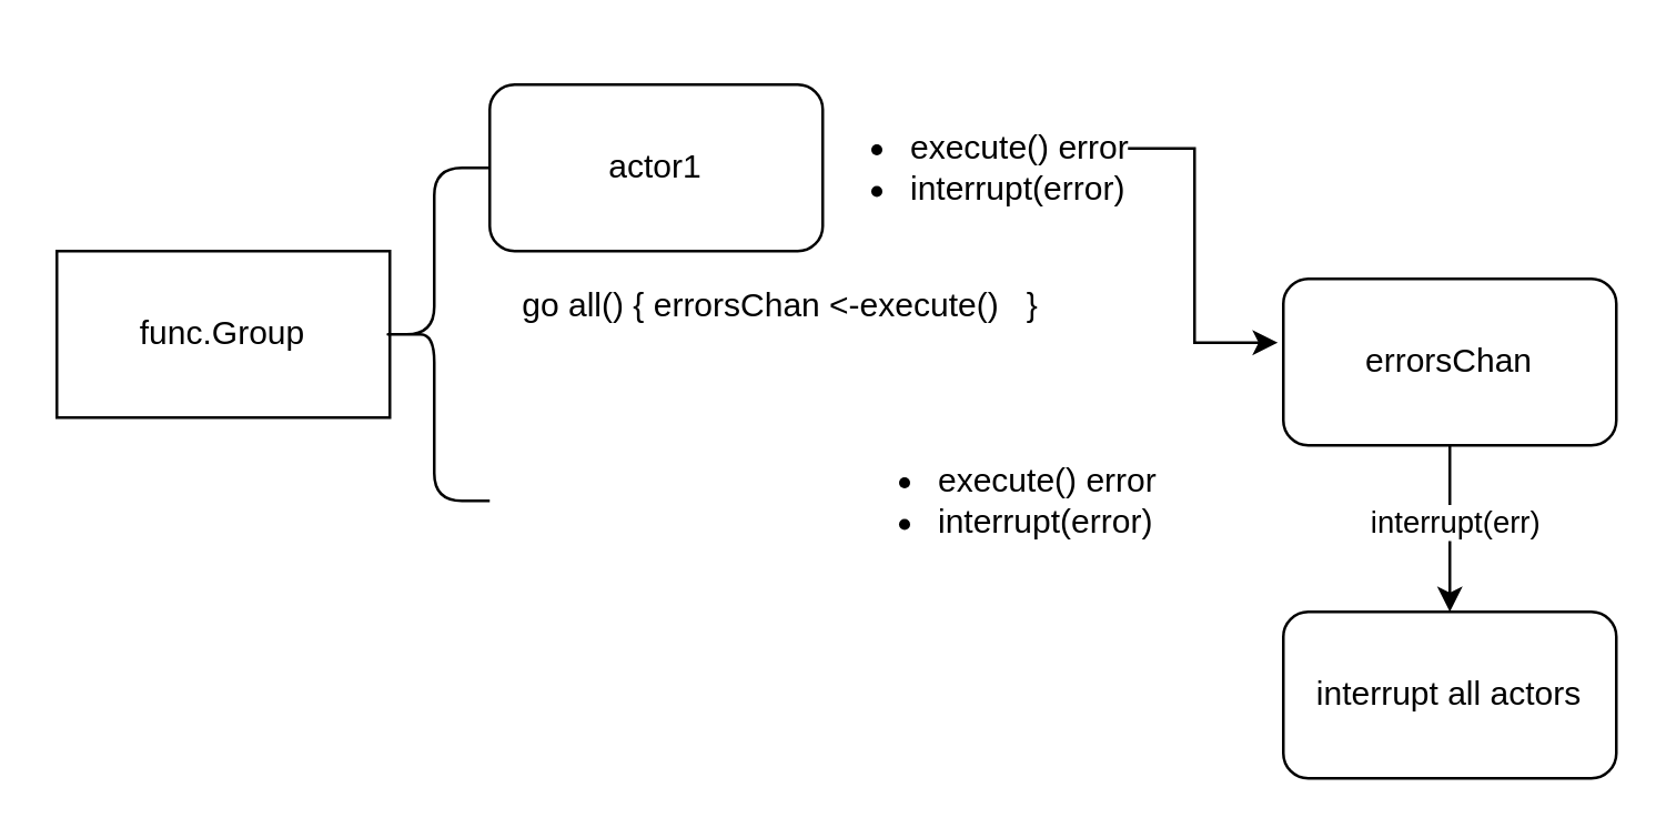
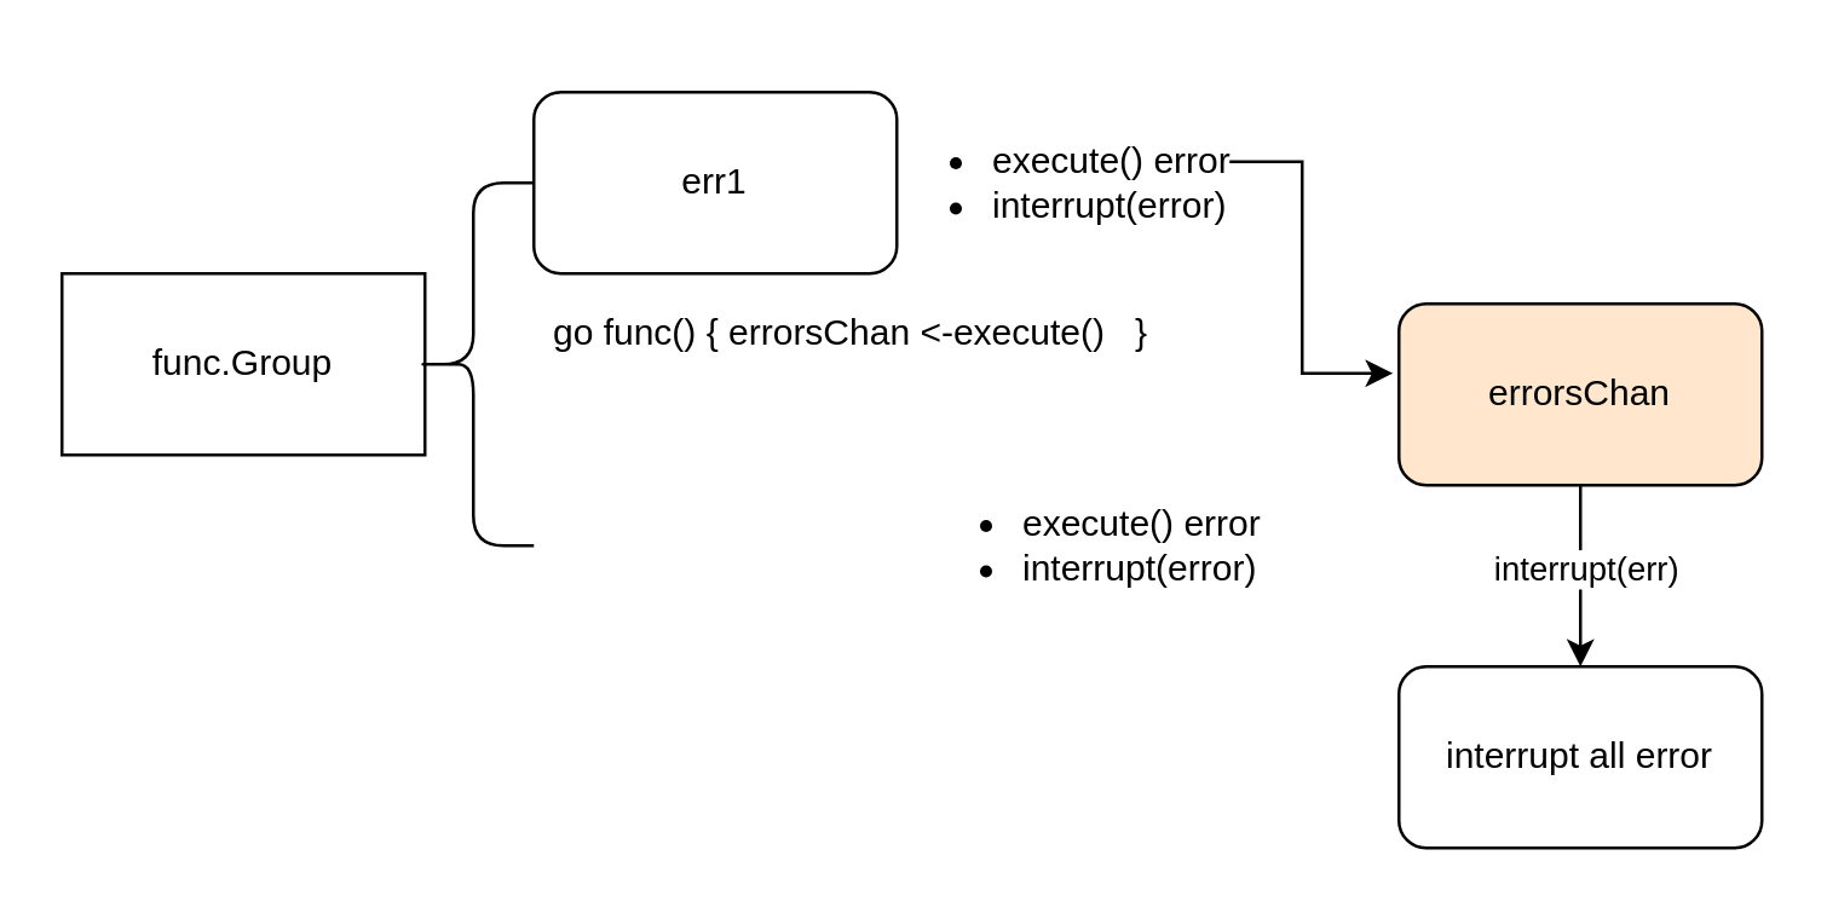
  <mxCell id="0" />
  <mxCell id="1" parent="0" />
  <mxCell id="2" value="func.Group" style="rounded=0;whiteSpace=wrap;html=1;" vertex="1" parent="1"><mxGeometry x="20" y="90" width="120" height="60" as="geometry" /></mxCell>
- <mxCell id="3" value="actor1" style="rounded=1;whiteSpace=wrap;html=1;" vertex="1" parent="1"><mxGeometry x="176" y="30" width="120" height="60" as="geometry" /></mxCell>
+ <mxCell id="3" value="err1" style="rounded=1;whiteSpace=wrap;html=1;" vertex="1" parent="1"><mxGeometry x="176" y="30" width="120" height="60" as="geometry" /></mxCell>
  <mxCell id="4" value="" style="shape=curlyBracket;whiteSpace=wrap;html=1;rounded=1;" vertex="1" parent="1"><mxGeometry x="136" y="60" width="40" height="120" as="geometry" /></mxCell>
  <mxCell id="5" style="edgeStyle=orthogonalEdgeStyle;rounded=0;orthogonalLoop=1;jettySize=auto;html=1;entryX=0;entryY=0.5;entryDx=0;entryDy=0;" edge="1" parent="1"><mxGeometry relative="1" as="geometry"><mxPoint x="406" y="53" as="sourcePoint" /><mxPoint x="460" y="123" as="targetPoint" /><Array as="points"><mxPoint x="430" y="53" /><mxPoint x="430" y="123" /></Array></mxGeometry></mxCell>
  <mxCell id="6" value="&lt;ul&gt;&lt;li&gt;execute() error&lt;/li&gt;&lt;li&gt;interrupt(error)&lt;/li&gt;&lt;/ul&gt;" style="text;strokeColor=none;fillColor=none;html=1;whiteSpace=wrap;verticalAlign=middle;overflow=hidden;" vertex="1" parent="1"><mxGeometry x="286" y="20" width="176" height="80" as="geometry" /></mxCell>
  <mxCell id="7" value="&lt;ul&gt;&lt;li&gt;execute() error&lt;/li&gt;&lt;li&gt;interrupt(error)&lt;/li&gt;&lt;/ul&gt;" style="text;strokeColor=none;fillColor=none;html=1;whiteSpace=wrap;verticalAlign=middle;overflow=hidden;" vertex="1" parent="1"><mxGeometry x="296" y="140" width="176" height="80" as="geometry" /></mxCell>
  <mxCell id="8" style="edgeStyle=orthogonalEdgeStyle;rounded=0;orthogonalLoop=1;jettySize=auto;html=1;exitX=0.5;exitY=1;exitDx=0;exitDy=0;" edge="1" parent="1" source="10"><mxGeometry relative="1" as="geometry"><mxPoint x="522" y="220" as="targetPoint" /></mxGeometry></mxCell>
  <mxCell id="9" value="interrupt(err)" style="edgeLabel;html=1;align=center;verticalAlign=middle;resizable=0;points=[];" vertex="1" connectable="0" parent="8"><mxGeometry x="-0.1" y="1" relative="1" as="geometry"><mxPoint as="offset" /></mxGeometry></mxCell>
- <mxCell id="10" value="errorsChan" style="rounded=1;whiteSpace=wrap;html=1;" vertex="1" parent="1"><mxGeometry x="462" y="100" width="120" height="60" as="geometry" /></mxCell>
- <mxCell id="11" value="go all() { errorsChan &amp;lt;-execute()&amp;nbsp; &amp;nbsp;}" style="text;html=1;strokeColor=none;fillColor=none;align=center;verticalAlign=middle;whiteSpace=wrap;rounded=0;" vertex="1" parent="1"><mxGeometry x="156" y="100" width="250" height="20" as="geometry" /></mxCell>
- <mxCell id="12" value="interrupt all actors" style="rounded=1;whiteSpace=wrap;html=1;" vertex="1" parent="1"><mxGeometry x="462" y="220" width="120" height="60" as="geometry" /></mxCell>
+ <mxCell id="10" value="errorsChan" style="rounded=1;whiteSpace=wrap;html=1;fillColor=#ffe6cc;" vertex="1" parent="1"><mxGeometry x="462" y="100" width="120" height="60" as="geometry" /></mxCell>
+ <mxCell id="11" value="go func() { errorsChan &amp;lt;-execute()&amp;nbsp; &amp;nbsp;}" style="text;html=1;strokeColor=none;fillColor=none;align=center;verticalAlign=middle;whiteSpace=wrap;rounded=0;" vertex="1" parent="1"><mxGeometry x="156" y="100" width="250" height="20" as="geometry" /></mxCell>
+ <mxCell id="12" value="interrupt all error" style="rounded=1;whiteSpace=wrap;html=1;" vertex="1" parent="1"><mxGeometry x="462" y="220" width="120" height="60" as="geometry" /></mxCell>
